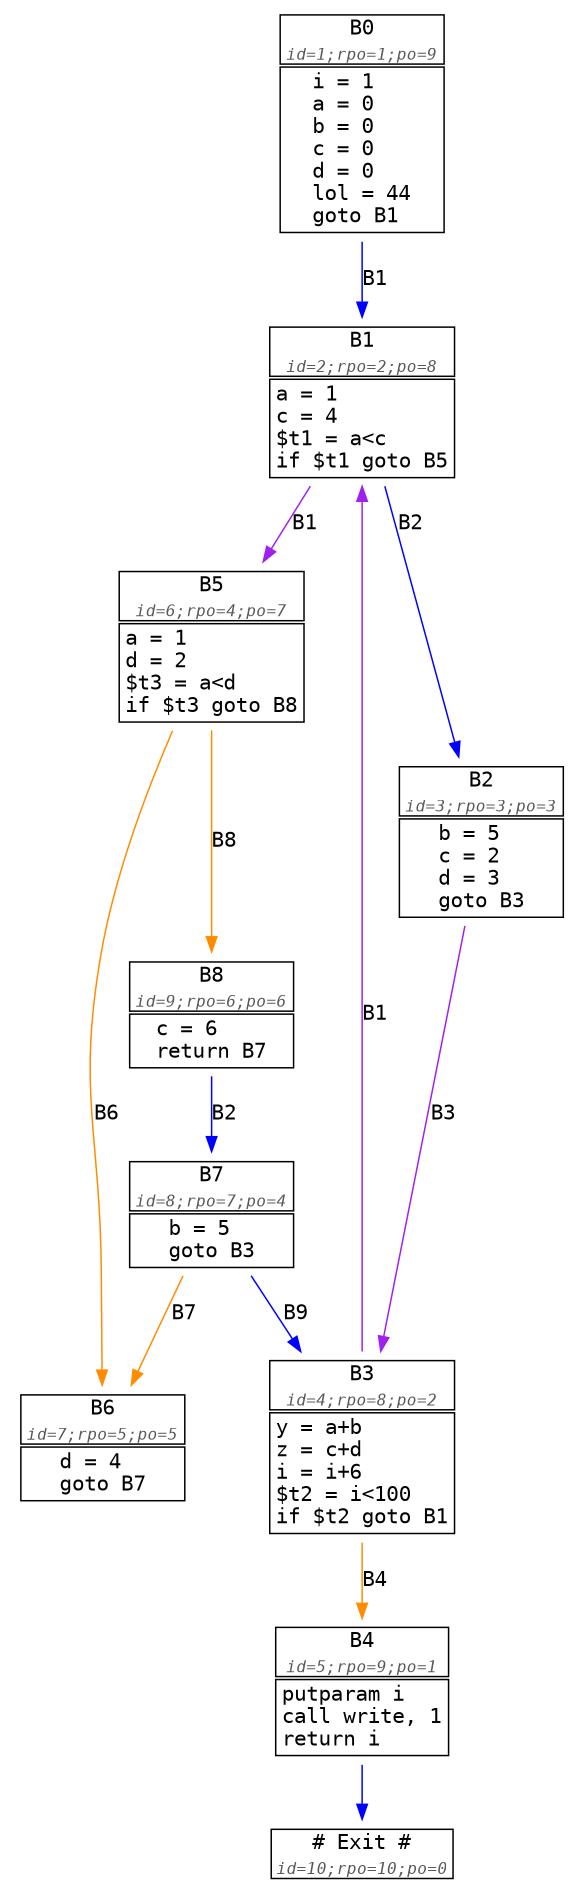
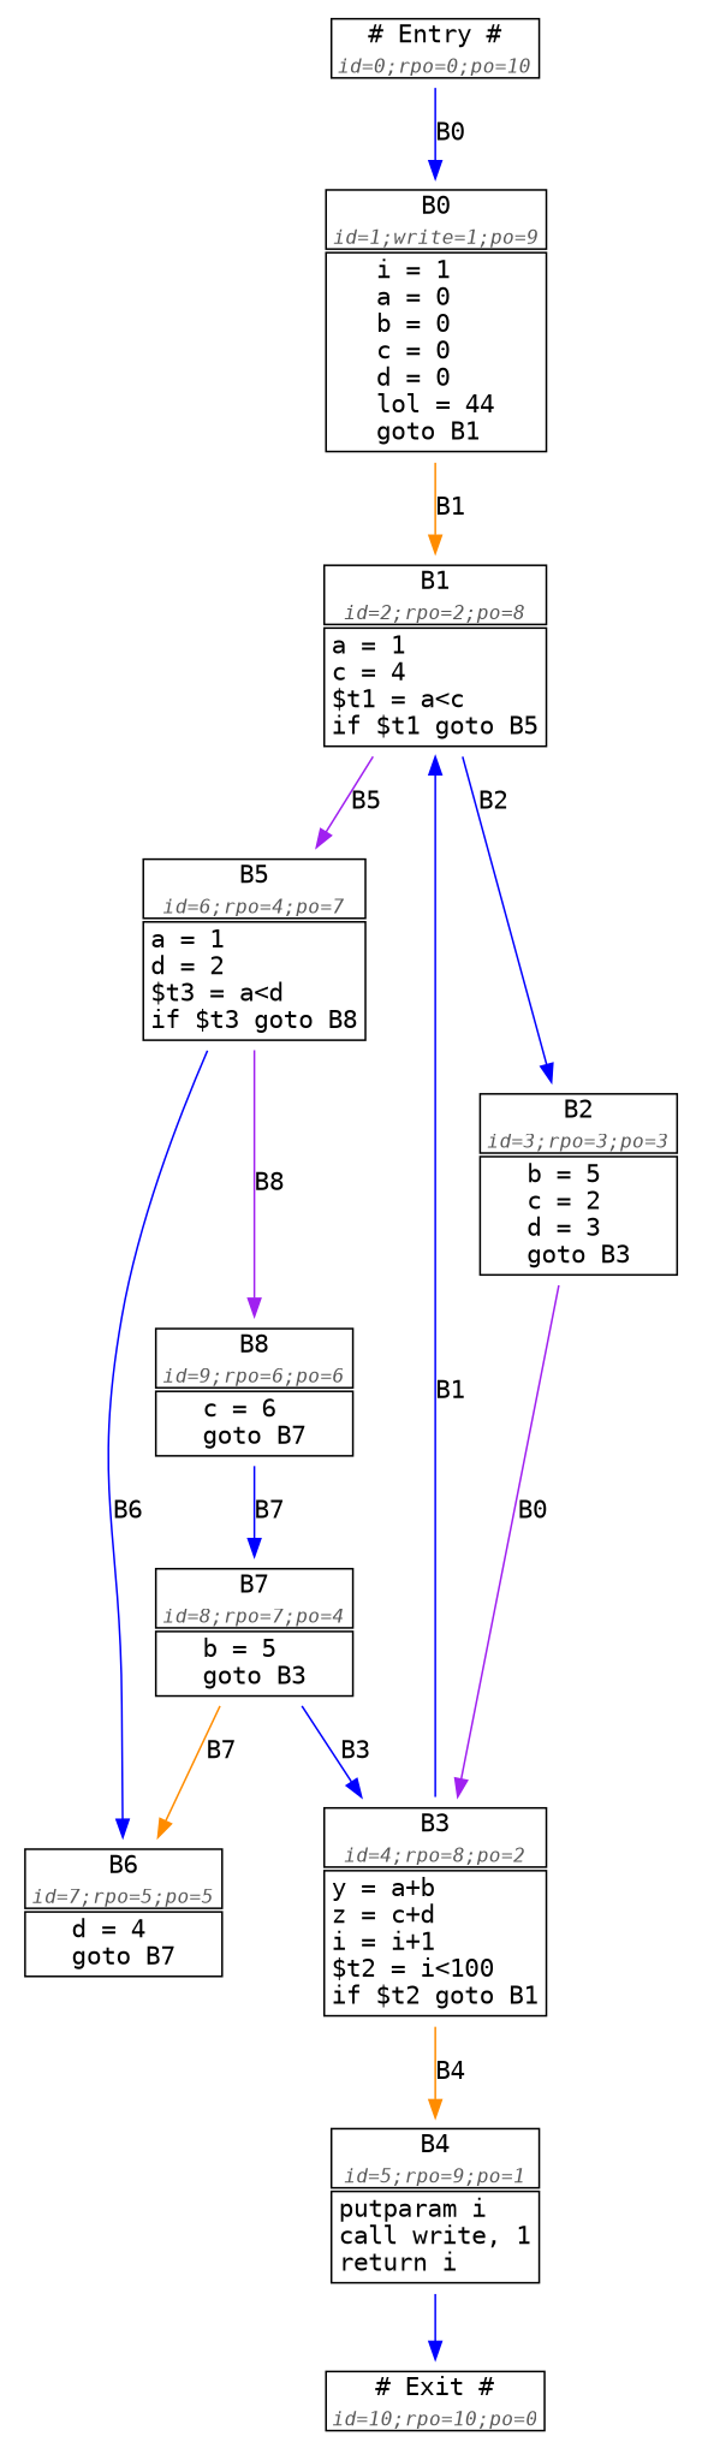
  digraph {
    fontname="DejaVu Sans Mono"
    fontsize=25
    labelloc=t
    node [fontname="DejaVu Sans Mono" shape=none]
    edge [color=blue fontname="DejaVu Sans Mono"]
-   n2 [height=2.1944 label=<<TABLE BORDER="0" CELLBORDER="1"><TR><TD STYLE='' COLSPAN='2' PORT='B0_enter'>B0<FONT COLOR='gray35' POINT-SIZE='13'><SUB><I><BR/>id=1;rpo=1;po=9</I></SUB></FONT></TD></TR><TR><TD STYLE='' COLSPAN='2'><FONT>i = 1<BR ALIGN='LEFT'/>a = 0<BR ALIGN='LEFT'/>b = 0<BR ALIGN='LEFT'/>c = 0<BR ALIGN='LEFT'/>d = 0<BR ALIGN='LEFT'/>lol = 44<BR ALIGN='LEFT'/>goto B1<BR ALIGN='LEFT'/></FONT></TD></TR></TABLE>> width=1.8056]
+   n1 [height=0.625 label=<<TABLE BORDER="0" CELLBORDER="1"><TR><TD STYLE='' COLSPAN='2' PORT='# Entry #_enter'># Entry #<FONT COLOR='gray35' POINT-SIZE='13'><SUB><I><BR/>id=0;rpo=0;po=10</I></SUB></FONT></TD></TR></TABLE>> width=1.8889]
+   n2 [height=2.1944 label=<<TABLE BORDER="0" CELLBORDER="1"><TR><TD STYLE='' COLSPAN='2' PORT='B0_enter'>B0<FONT COLOR='gray35' POINT-SIZE='13'><SUB><I><BR/>id=1;write=1;po=9</I></SUB></FONT></TD></TR><TR><TD STYLE='' COLSPAN='2'><FONT>i = 1<BR ALIGN='LEFT'/>a = 0<BR ALIGN='LEFT'/>b = 0<BR ALIGN='LEFT'/>c = 0<BR ALIGN='LEFT'/>d = 0<BR ALIGN='LEFT'/>lol = 44<BR ALIGN='LEFT'/>goto B1<BR ALIGN='LEFT'/></FONT></TD></TR></TABLE>> width=1.8056]
    n3 [height=1.5694 label=<<TABLE BORDER="0" CELLBORDER="1"><TR><TD STYLE='' COLSPAN='2' PORT='B1_enter'>B1<FONT COLOR='gray35' POINT-SIZE='13'><SUB><I><BR/>id=2;rpo=2;po=8</I></SUB></FONT></TD></TR><TR><TD STYLE='' COLSPAN='2'><FONT>a = 1<BR ALIGN='LEFT'/>c = 4<BR ALIGN='LEFT'/>$t1 = a&lt;c<BR ALIGN='LEFT'/>if $t1 goto B5<BR ALIGN='LEFT'/></FONT></TD></TR></TABLE>> width=2]
    n4 [height=1.5694 label=<<TABLE BORDER="0" CELLBORDER="1"><TR><TD STYLE='' COLSPAN='2' PORT='B2_enter'>B2<FONT COLOR='gray35' POINT-SIZE='13'><SUB><I><BR/>id=3;rpo=3;po=3</I></SUB></FONT></TD></TR><TR><TD STYLE='' COLSPAN='2'><FONT>b = 5<BR ALIGN='LEFT'/>c = 2<BR ALIGN='LEFT'/>d = 3<BR ALIGN='LEFT'/>goto B3<BR ALIGN='LEFT'/></FONT></TD></TR></TABLE>> width=1.8056]
    n5 [height=1.5694 label=<<TABLE BORDER="0" CELLBORDER="1"><TR><TD STYLE='' COLSPAN='2' PORT='B5_enter'>B5<FONT COLOR='gray35' POINT-SIZE='13'><SUB><I><BR/>id=6;rpo=4;po=7</I></SUB></FONT></TD></TR><TR><TD STYLE='' COLSPAN='2'><FONT>a = 1<BR ALIGN='LEFT'/>d = 2<BR ALIGN='LEFT'/>$t3 = a&lt;d<BR ALIGN='LEFT'/>if $t3 goto B8<BR ALIGN='LEFT'/></FONT></TD></TR></TABLE>> width=2]
-   n6 [height=1.7778 label=<<TABLE BORDER="0" CELLBORDER="1"><TR><TD STYLE='' COLSPAN='2' PORT='B3_enter'>B3<FONT COLOR='gray35' POINT-SIZE='13'><SUB><I><BR/>id=4;rpo=8;po=2</I></SUB></FONT></TD></TR><TR><TD STYLE='' COLSPAN='2'><FONT>y = a+b<BR ALIGN='LEFT'/>z = c+d<BR ALIGN='LEFT'/>i = i+6<BR ALIGN='LEFT'/>$t2 = i&lt;100<BR ALIGN='LEFT'/>if $t2 goto B1<BR ALIGN='LEFT'/></FONT></TD></TR></TABLE>> width=2]
+   n6 [height=1.7778 label=<<TABLE BORDER="0" CELLBORDER="1"><TR><TD STYLE='' COLSPAN='2' PORT='B3_enter'>B3<FONT COLOR='gray35' POINT-SIZE='13'><SUB><I><BR/>id=4;rpo=8;po=2</I></SUB></FONT></TD></TR><TR><TD STYLE='' COLSPAN='2'><FONT>y = a+b<BR ALIGN='LEFT'/>z = c+d<BR ALIGN='LEFT'/>i = i+1<BR ALIGN='LEFT'/>$t2 = i&lt;100<BR ALIGN='LEFT'/>if $t2 goto B1<BR ALIGN='LEFT'/></FONT></TD></TR></TABLE>> width=2]
    n7 [height=1.1528 label=<<TABLE BORDER="0" CELLBORDER="1"><TR><TD STYLE='' COLSPAN='2' PORT='B6_enter'>B6<FONT COLOR='gray35' POINT-SIZE='13'><SUB><I><BR/>id=7;rpo=5;po=5</I></SUB></FONT></TD></TR><TR><TD STYLE='' COLSPAN='2'><FONT>d = 4<BR ALIGN='LEFT'/>goto B7<BR ALIGN='LEFT'/></FONT></TD></TR></TABLE>> width=1.8056]
-   n8 [height=1.1528 label=<<TABLE BORDER="0" CELLBORDER="1"><TR><TD STYLE='' COLSPAN='2' PORT='B8_enter'>B8<FONT COLOR='gray35' POINT-SIZE='13'><SUB><I><BR/>id=9;rpo=6;po=6</I></SUB></FONT></TD></TR><TR><TD STYLE='' COLSPAN='2'><FONT>c = 6<BR ALIGN='LEFT'/>return B7<BR ALIGN='LEFT'/></FONT></TD></TR></TABLE>> width=1.8056]
+   n8 [height=1.1528 label=<<TABLE BORDER="0" CELLBORDER="1"><TR><TD STYLE='' COLSPAN='2' PORT='B8_enter'>B8<FONT COLOR='gray35' POINT-SIZE='13'><SUB><I><BR/>id=9;rpo=6;po=6</I></SUB></FONT></TD></TR><TR><TD STYLE='' COLSPAN='2'><FONT>c = 6<BR ALIGN='LEFT'/>goto B7<BR ALIGN='LEFT'/></FONT></TD></TR></TABLE>> width=1.8056]
    n9 [height=1.3611 label=<<TABLE BORDER="0" CELLBORDER="1"><TR><TD STYLE='' COLSPAN='2' PORT='B4_enter'>B4<FONT COLOR='gray35' POINT-SIZE='13'><SUB><I><BR/>id=5;rpo=9;po=1</I></SUB></FONT></TD></TR><TR><TD STYLE='' COLSPAN='2'><FONT>putparam i<BR ALIGN='LEFT'/>call write, 1<BR ALIGN='LEFT'/>return i<BR ALIGN='LEFT'/></FONT></TD></TR></TABLE>> width=1.8889]
    n10 [height=1.1528 label=<<TABLE BORDER="0" CELLBORDER="1"><TR><TD STYLE='' COLSPAN='2' PORT='B7_enter'>B7<FONT COLOR='gray35' POINT-SIZE='13'><SUB><I><BR/>id=8;rpo=7;po=4</I></SUB></FONT></TD></TR><TR><TD STYLE='' COLSPAN='2'><FONT>b = 5<BR ALIGN='LEFT'/>goto B3<BR ALIGN='LEFT'/></FONT></TD></TR></TABLE>> width=1.8056]
    n11 [height=0.625 label=<<TABLE BORDER="0" CELLBORDER="1"><TR><TD STYLE='' COLSPAN='2' PORT='# Exit #_enter'># Exit #<FONT COLOR='gray35' POINT-SIZE='13'><SUB><I><BR/>id=10;rpo=10;po=0</I></SUB></FONT></TD></TR></TABLE>> width=1.9722]
-   n2 -> n3 [label=B1]
+   n1 -> n2 [label=B0]
+   n2 -> n3 [color=darkorange label=B1]
    n3 -> n4 [label=B2]
-   n3 -> n5 [color=purple label=B1]
-   n4 -> n6 [color=purple label=B3]
-   n5 -> n7 [color=darkorange label=B6]
-   n5 -> n8 [color=darkorange label=B8]
-   n6 -> n3 [color=purple label=B1]
+   n3 -> n5 [color=purple label=B5]
+   n4 -> n6 [color=purple label=B0]
+   n5 -> n7 [label=B6]
+   n5 -> n8 [color=purple label=B8]
+   n6 -> n3 [label=B1]
    n6 -> n9 [color=darkorange label=B4]
-   n8 -> n10 [label=B2]
+   n8 -> n10 [label=B7]
    n9 -> n11
-   n10 -> n6 [label=B9]
+   n10 -> n6 [label=B3]
    n10 -> n7 [color=darkorange label=B7]
  }
